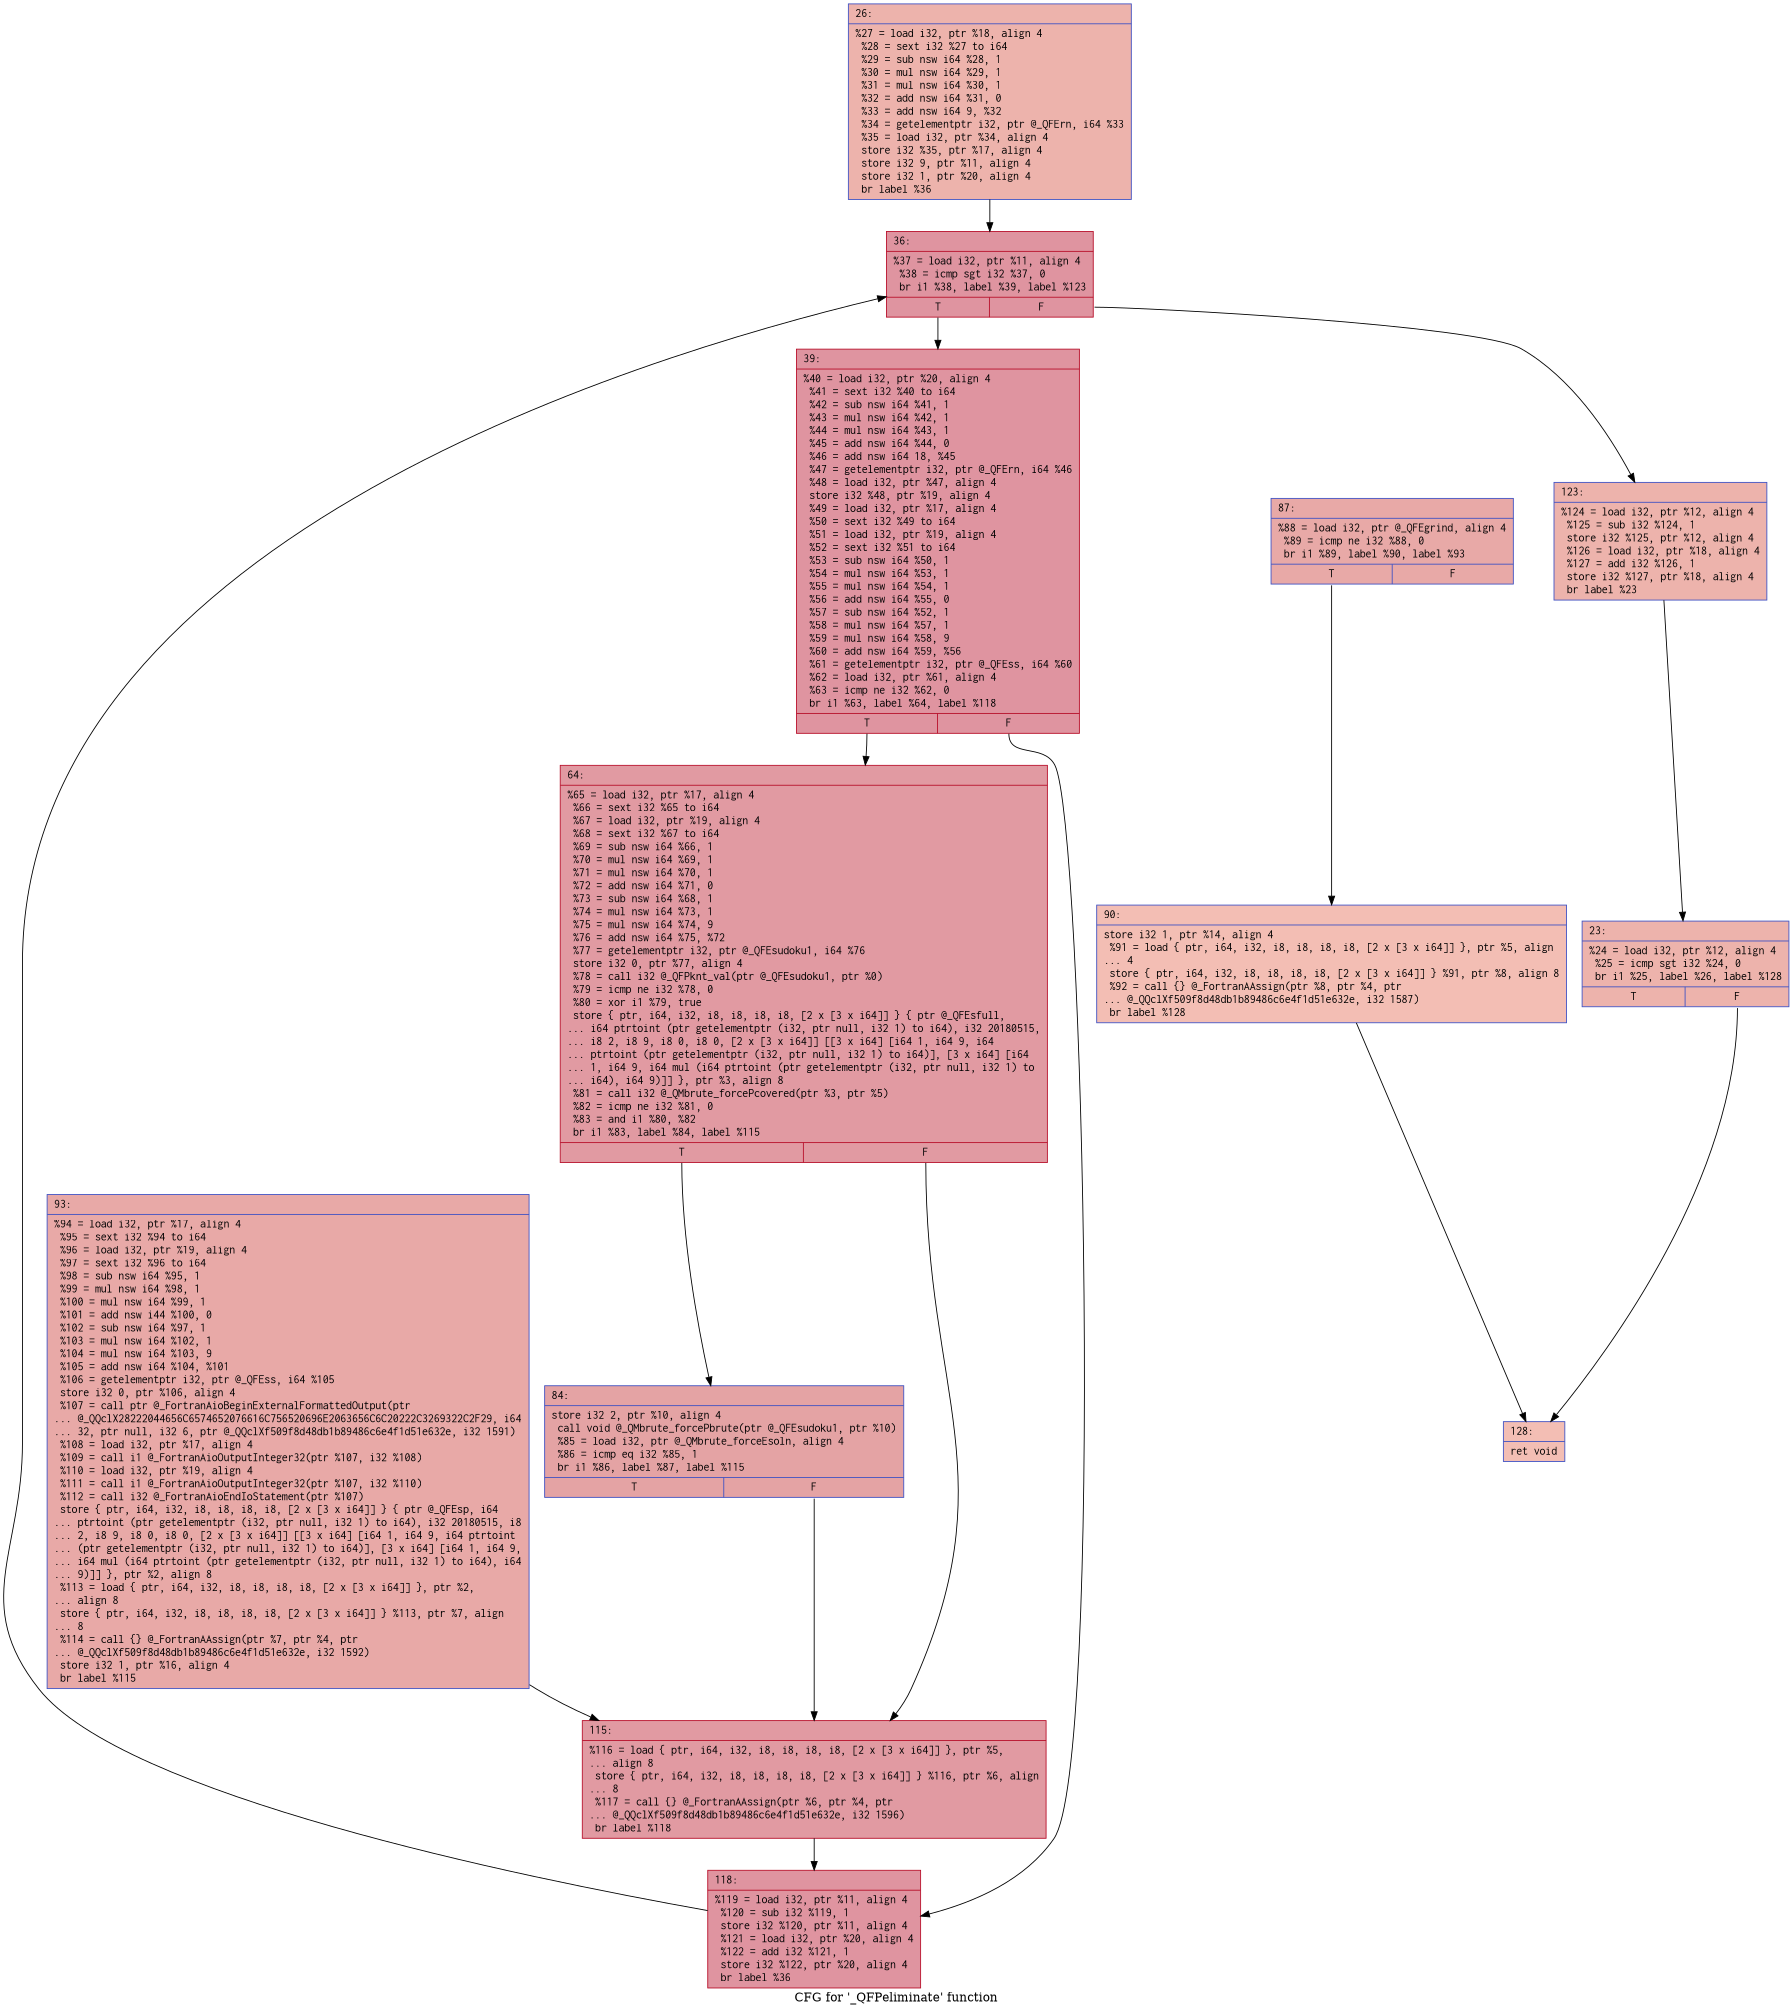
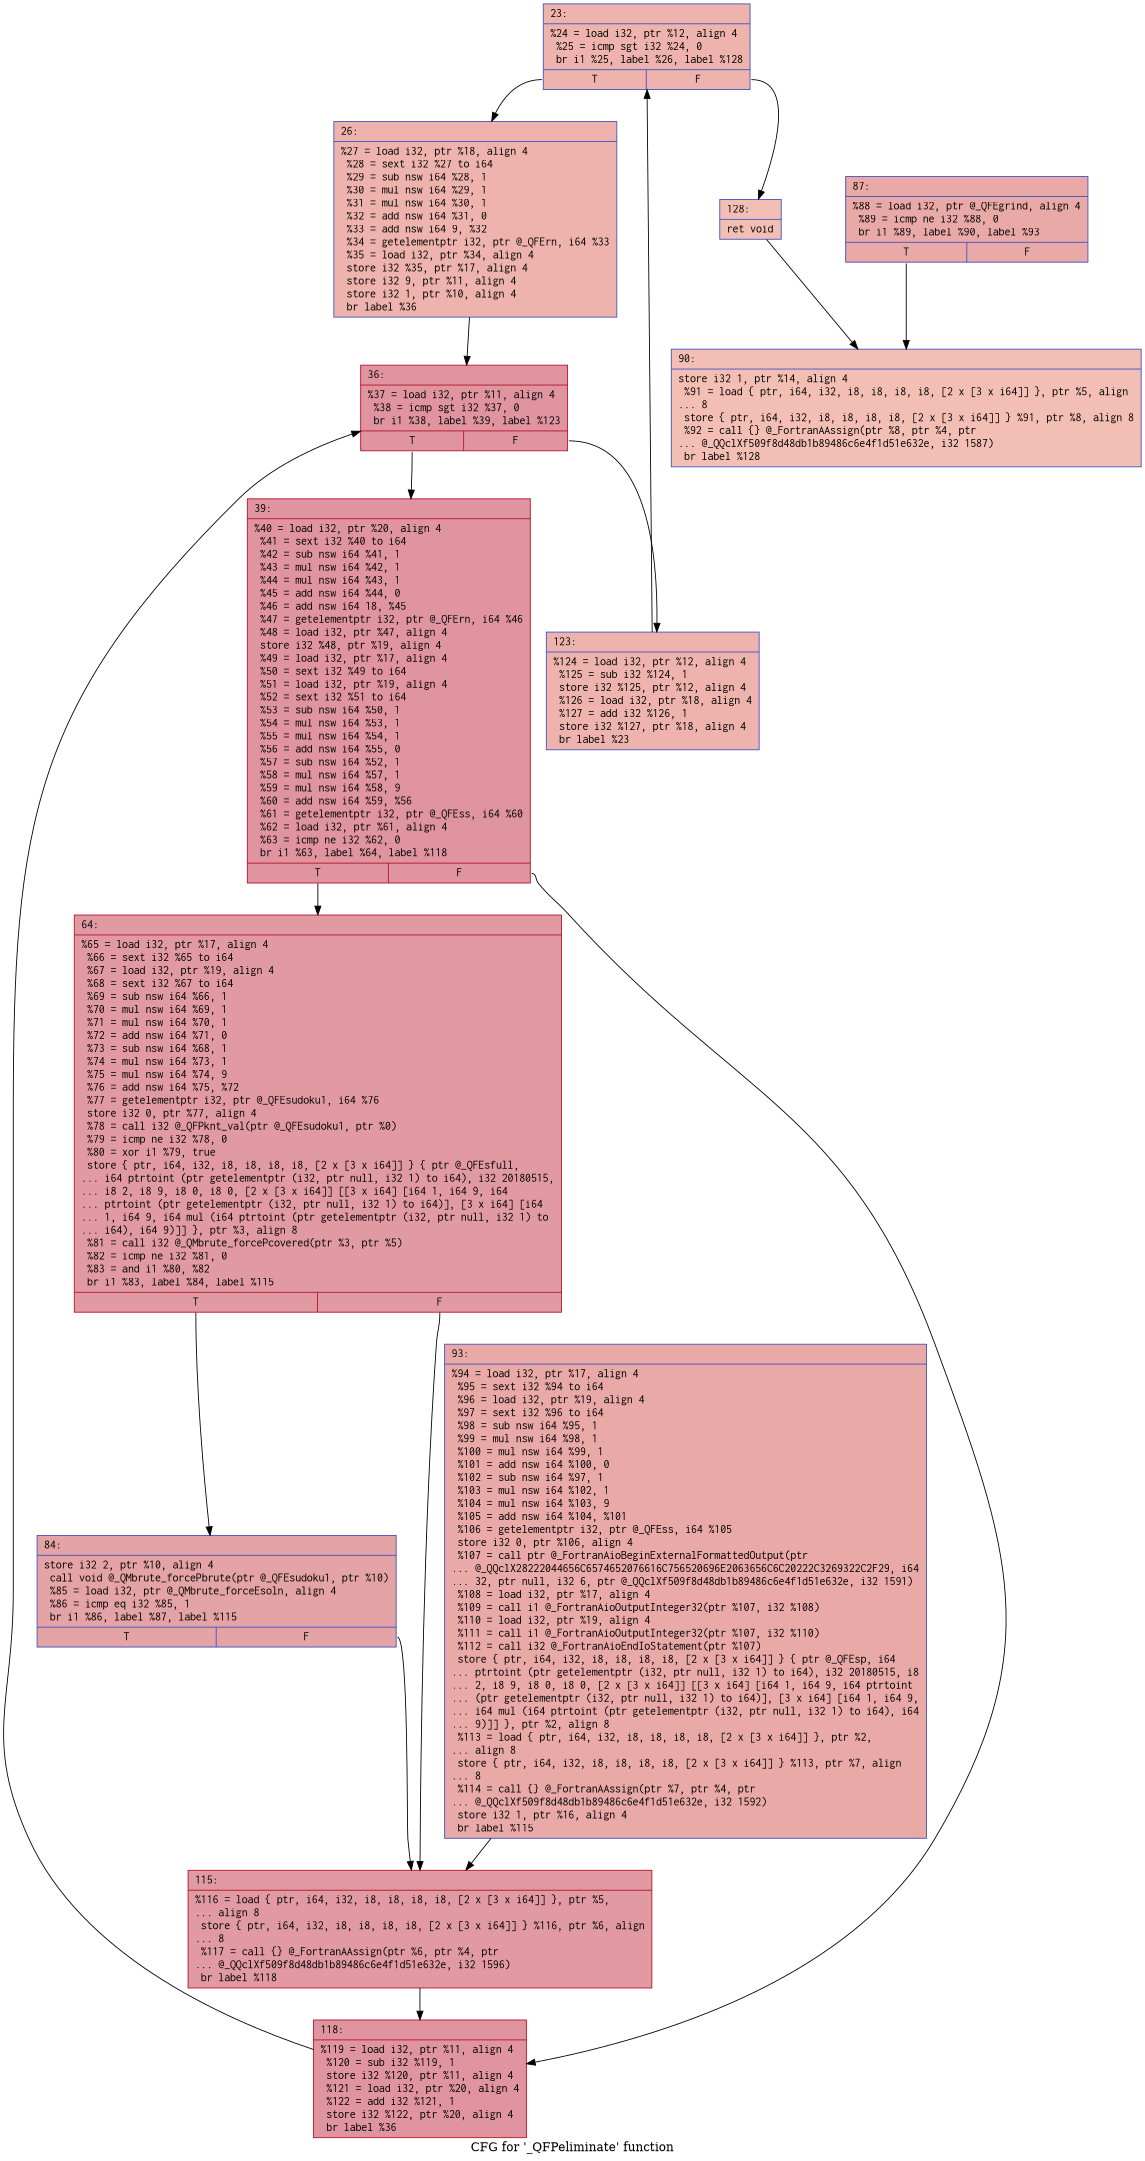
  digraph {
    label="CFG for '_QFPeliminate' function"
    node [color="#3d50c3ff" fillcolor="#d6524470" fontname=Courier shape=record style=filled]
    n1 [label="{23:\l|  %24 = load i32, ptr %12, align 4\l  %25 = icmp sgt i32 %24, 0\l  br i1 %25, label %26, label %128\l|{<s0>T|<s1>F}}"]
-   n2 [label="{26:\l|  %27 = load i32, ptr %18, align 4\l  %28 = sext i32 %27 to i64\l  %29 = sub nsw i64 %28, 1\l  %30 = mul nsw i64 %29, 1\l  %31 = mul nsw i64 %30, 1\l  %32 = add nsw i64 %31, 0\l  %33 = add nsw i64 9, %32\l  %34 = getelementptr i32, ptr @_QFErn, i64 %33\l  %35 = load i32, ptr %34, align 4\l  store i32 %35, ptr %17, align 4\l  store i32 9, ptr %11, align 4\l  store i32 1, ptr %20, align 4\l  br label %36\l}"]
+   n2 [label="{26:\l|  %27 = load i32, ptr %18, align 4\l  %28 = sext i32 %27 to i64\l  %29 = sub nsw i64 %28, 1\l  %30 = mul nsw i64 %29, 1\l  %31 = mul nsw i64 %30, 1\l  %32 = add nsw i64 %31, 0\l  %33 = add nsw i64 9, %32\l  %34 = getelementptr i32, ptr @_QFErn, i64 %33\l  %35 = load i32, ptr %34, align 4\l  store i32 %35, ptr %17, align 4\l  store i32 9, ptr %11, align 4\l  store i32 1, ptr %10, align 4\l  br label %36\l}"]
    n3 [fillcolor="#e36c5570" label="{128:\l|  ret void\l}"]
    n4 [color="#b70d28ff" fillcolor="#b70d2870" label="{36:\l|  %37 = load i32, ptr %11, align 4\l  %38 = icmp sgt i32 %37, 0\l  br i1 %38, label %39, label %123\l|{<s0>T|<s1>F}}"]
    n5 [color="#b70d28ff" fillcolor="#b70d2870" label="{39:\l|  %40 = load i32, ptr %20, align 4\l  %41 = sext i32 %40 to i64\l  %42 = sub nsw i64 %41, 1\l  %43 = mul nsw i64 %42, 1\l  %44 = mul nsw i64 %43, 1\l  %45 = add nsw i64 %44, 0\l  %46 = add nsw i64 18, %45\l  %47 = getelementptr i32, ptr @_QFErn, i64 %46\l  %48 = load i32, ptr %47, align 4\l  store i32 %48, ptr %19, align 4\l  %49 = load i32, ptr %17, align 4\l  %50 = sext i32 %49 to i64\l  %51 = load i32, ptr %19, align 4\l  %52 = sext i32 %51 to i64\l  %53 = sub nsw i64 %50, 1\l  %54 = mul nsw i64 %53, 1\l  %55 = mul nsw i64 %54, 1\l  %56 = add nsw i64 %55, 0\l  %57 = sub nsw i64 %52, 1\l  %58 = mul nsw i64 %57, 1\l  %59 = mul nsw i64 %58, 9\l  %60 = add nsw i64 %59, %56\l  %61 = getelementptr i32, ptr @_QFEss, i64 %60\l  %62 = load i32, ptr %61, align 4\l  %63 = icmp ne i32 %62, 0\l  br i1 %63, label %64, label %118\l|{<s0>T|<s1>F}}"]
    n6 [label="{123:\l|  %124 = load i32, ptr %12, align 4\l  %125 = sub i32 %124, 1\l  store i32 %125, ptr %12, align 4\l  %126 = load i32, ptr %18, align 4\l  %127 = add i32 %126, 1\l  store i32 %127, ptr %18, align 4\l  br label %23\l}"]
    n7 [color="#b70d28ff" fillcolor="#bb1b2c70" label="{64:\l|  %65 = load i32, ptr %17, align 4\l  %66 = sext i32 %65 to i64\l  %67 = load i32, ptr %19, align 4\l  %68 = sext i32 %67 to i64\l  %69 = sub nsw i64 %66, 1\l  %70 = mul nsw i64 %69, 1\l  %71 = mul nsw i64 %70, 1\l  %72 = add nsw i64 %71, 0\l  %73 = sub nsw i64 %68, 1\l  %74 = mul nsw i64 %73, 1\l  %75 = mul nsw i64 %74, 9\l  %76 = add nsw i64 %75, %72\l  %77 = getelementptr i32, ptr @_QFEsudoku1, i64 %76\l  store i32 0, ptr %77, align 4\l  %78 = call i32 @_QFPknt_val(ptr @_QFEsudoku1, ptr %0)\l  %79 = icmp ne i32 %78, 0\l  %80 = xor i1 %79, true\l  store \{ ptr, i64, i32, i8, i8, i8, i8, [2 x [3 x i64]] \} \{ ptr @_QFEsfull,\l... i64 ptrtoint (ptr getelementptr (i32, ptr null, i32 1) to i64), i32 20180515,\l... i8 2, i8 9, i8 0, i8 0, [2 x [3 x i64]] [[3 x i64] [i64 1, i64 9, i64\l... ptrtoint (ptr getelementptr (i32, ptr null, i32 1) to i64)], [3 x i64] [i64\l... 1, i64 9, i64 mul (i64 ptrtoint (ptr getelementptr (i32, ptr null, i32 1) to\l... i64), i64 9)]] \}, ptr %3, align 8\l  %81 = call i32 @_QMbrute_forcePcovered(ptr %3, ptr %5)\l  %82 = icmp ne i32 %81, 0\l  %83 = and i1 %80, %82\l  br i1 %83, label %84, label %115\l|{<s0>T|<s1>F}}"]
    n8 [color="#b70d28ff" fillcolor="#b70d2870" label="{118:\l|  %119 = load i32, ptr %11, align 4\l  %120 = sub i32 %119, 1\l  store i32 %120, ptr %11, align 4\l  %121 = load i32, ptr %20, align 4\l  %122 = add i32 %121, 1\l  store i32 %122, ptr %20, align 4\l  br label %36\l}"]
    n9 [fillcolor="#c32e3170" label="{84:\l|  store i32 2, ptr %10, align 4\l  call void @_QMbrute_forcePbrute(ptr @_QFEsudoku1, ptr %10)\l  %85 = load i32, ptr @_QMbrute_forceEsoln, align 4\l  %86 = icmp eq i32 %85, 1\l  br i1 %86, label %87, label %115\l|{<s0>T|<s1>F}}"]
    n10 [color="#b70d28ff" fillcolor="#bb1b2c70" label="{115:\l|  %116 = load \{ ptr, i64, i32, i8, i8, i8, i8, [2 x [3 x i64]] \}, ptr %5,\l... align 8\l  store \{ ptr, i64, i32, i8, i8, i8, i8, [2 x [3 x i64]] \} %116, ptr %6, align\l... 8\l  %117 = call \{\} @_FortranAAssign(ptr %6, ptr %4, ptr\l... @_QQclXf509f8d48db1b89486c6e4f1d51e632e, i32 1596)\l  br label %118\l}"]
    n11 [fillcolor="#ca3b3770" label="{87:\l|  %88 = load i32, ptr @_QFEgrind, align 4\l  %89 = icmp ne i32 %88, 0\l  br i1 %89, label %90, label %93\l|{<s0>T|<s1>F}}"]
-   n12 [fillcolor="#e36c5570" label="{90:\l|  store i32 1, ptr %14, align 4\l  %91 = load \{ ptr, i64, i32, i8, i8, i8, i8, [2 x [3 x i64]] \}, ptr %5, align\l... 4\l  store \{ ptr, i64, i32, i8, i8, i8, i8, [2 x [3 x i64]] \} %91, ptr %8, align 8\l  %92 = call \{\} @_FortranAAssign(ptr %8, ptr %4, ptr\l... @_QQclXf509f8d48db1b89486c6e4f1d51e632e, i32 1587)\l  br label %128\l}"]
-   n13 [fillcolor="#ca3b3770" label="{93:\l|  %94 = load i32, ptr %17, align 4\l  %95 = sext i32 %94 to i64\l  %96 = load i32, ptr %19, align 4\l  %97 = sext i32 %96 to i64\l  %98 = sub nsw i64 %95, 1\l  %99 = mul nsw i64 %98, 1\l  %100 = mul nsw i64 %99, 1\l  %101 = add nsw i44 %100, 0\l  %102 = sub nsw i64 %97, 1\l  %103 = mul nsw i64 %102, 1\l  %104 = mul nsw i64 %103, 9\l  %105 = add nsw i64 %104, %101\l  %106 = getelementptr i32, ptr @_QFEss, i64 %105\l  store i32 0, ptr %106, align 4\l  %107 = call ptr @_FortranAioBeginExternalFormattedOutput(ptr\l... @_QQclX28222044656C6574652076616C756520696E2063656C6C20222C3269322C2F29, i64\l... 32, ptr null, i32 6, ptr @_QQclXf509f8d48db1b89486c6e4f1d51e632e, i32 1591)\l  %108 = load i32, ptr %17, align 4\l  %109 = call i1 @_FortranAioOutputInteger32(ptr %107, i32 %108)\l  %110 = load i32, ptr %19, align 4\l  %111 = call i1 @_FortranAioOutputInteger32(ptr %107, i32 %110)\l  %112 = call i32 @_FortranAioEndIoStatement(ptr %107)\l  store \{ ptr, i64, i32, i8, i8, i8, i8, [2 x [3 x i64]] \} \{ ptr @_QFEsp, i64\l... ptrtoint (ptr getelementptr (i32, ptr null, i32 1) to i64), i32 20180515, i8\l... 2, i8 9, i8 0, i8 0, [2 x [3 x i64]] [[3 x i64] [i64 1, i64 9, i64 ptrtoint\l... (ptr getelementptr (i32, ptr null, i32 1) to i64)], [3 x i64] [i64 1, i64 9,\l... i64 mul (i64 ptrtoint (ptr getelementptr (i32, ptr null, i32 1) to i64), i64\l... 9)]] \}, ptr %2, align 8\l  %113 = load \{ ptr, i64, i32, i8, i8, i8, i8, [2 x [3 x i64]] \}, ptr %2,\l... align 8\l  store \{ ptr, i64, i32, i8, i8, i8, i8, [2 x [3 x i64]] \} %113, ptr %7, align\l... 8\l  %114 = call \{\} @_FortranAAssign(ptr %7, ptr %4, ptr\l... @_QQclXf509f8d48db1b89486c6e4f1d51e632e, i32 1592)\l  store i32 1, ptr %16, align 4\l  br label %115\l}"]
+   n12 [fillcolor="#e36c5570" label="{90:\l|  store i32 1, ptr %14, align 4\l  %91 = load \{ ptr, i64, i32, i8, i8, i8, i8, [2 x [3 x i64]] \}, ptr %5, align\l... 8\l  store \{ ptr, i64, i32, i8, i8, i8, i8, [2 x [3 x i64]] \} %91, ptr %8, align 8\l  %92 = call \{\} @_FortranAAssign(ptr %8, ptr %4, ptr\l... @_QQclXf509f8d48db1b89486c6e4f1d51e632e, i32 1587)\l  br label %128\l}"]
+   n13 [fillcolor="#ca3b3770" label="{93:\l|  %94 = load i32, ptr %17, align 4\l  %95 = sext i32 %94 to i64\l  %96 = load i32, ptr %19, align 4\l  %97 = sext i32 %96 to i64\l  %98 = sub nsw i64 %95, 1\l  %99 = mul nsw i64 %98, 1\l  %100 = mul nsw i64 %99, 1\l  %101 = add nsw i64 %100, 0\l  %102 = sub nsw i64 %97, 1\l  %103 = mul nsw i64 %102, 1\l  %104 = mul nsw i64 %103, 9\l  %105 = add nsw i64 %104, %101\l  %106 = getelementptr i32, ptr @_QFEss, i64 %105\l  store i32 0, ptr %106, align 4\l  %107 = call ptr @_FortranAioBeginExternalFormattedOutput(ptr\l... @_QQclX28222044656C6574652076616C756520696E2063656C6C20222C3269322C2F29, i64\l... 32, ptr null, i32 6, ptr @_QQclXf509f8d48db1b89486c6e4f1d51e632e, i32 1591)\l  %108 = load i32, ptr %17, align 4\l  %109 = call i1 @_FortranAioOutputInteger32(ptr %107, i32 %108)\l  %110 = load i32, ptr %19, align 4\l  %111 = call i1 @_FortranAioOutputInteger32(ptr %107, i32 %110)\l  %112 = call i32 @_FortranAioEndIoStatement(ptr %107)\l  store \{ ptr, i64, i32, i8, i8, i8, i8, [2 x [3 x i64]] \} \{ ptr @_QFEsp, i64\l... ptrtoint (ptr getelementptr (i32, ptr null, i32 1) to i64), i32 20180515, i8\l... 2, i8 9, i8 0, i8 0, [2 x [3 x i64]] [[3 x i64] [i64 1, i64 9, i64 ptrtoint\l... (ptr getelementptr (i32, ptr null, i32 1) to i64)], [3 x i64] [i64 1, i64 9,\l... i64 mul (i64 ptrtoint (ptr getelementptr (i32, ptr null, i32 1) to i64), i64\l... 9)]] \}, ptr %2, align 8\l  %113 = load \{ ptr, i64, i32, i8, i8, i8, i8, [2 x [3 x i64]] \}, ptr %2,\l... align 8\l  store \{ ptr, i64, i32, i8, i8, i8, i8, [2 x [3 x i64]] \} %113, ptr %7, align\l... 8\l  %114 = call \{\} @_FortranAAssign(ptr %7, ptr %4, ptr\l... @_QQclXf509f8d48db1b89486c6e4f1d51e632e, i32 1592)\l  store i32 1, ptr %16, align 4\l  br label %115\l}"]
+   n1 -> n2 [tailport=s0]
    n1 -> n3 [tailport=s1]
    n2 -> n4
    n4 -> n5 [tailport=s0]
    n4 -> n6 [tailport=s1]
    n5 -> n7 [tailport=s0]
    n5 -> n8 [tailport=s1]
    n6 -> n1
    n7 -> n9 [tailport=s0]
    n7 -> n10 [tailport=s1]
    n8 -> n4
    n9 -> n10 [tailport=s1]
    n10 -> n8
    n11 -> n12 [tailport=s0]
-   n12 -> n3
+   n3 -> n12
    n13 -> n10
  }
